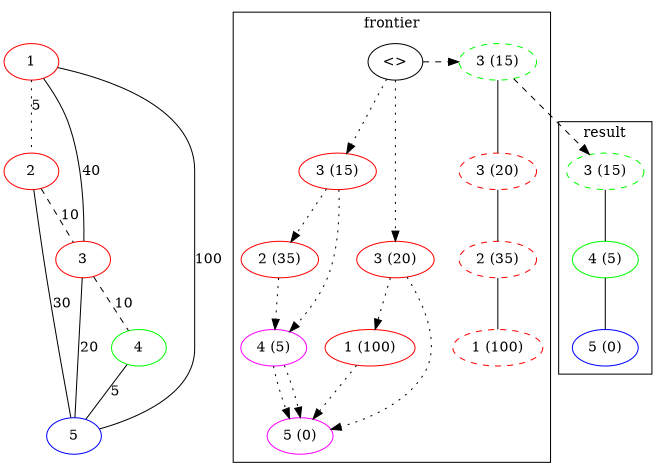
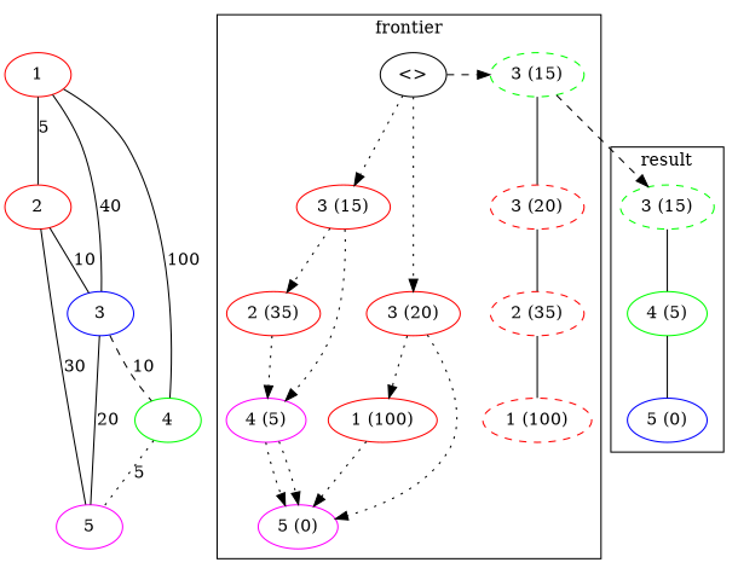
  graph {
    node [color=red]
    n1 [label=1]
    n2 [label=2]
-   n3 [label=3]
-   n4 [color=blue label=5]
+   n3 [color=blue label=3]
+   n4 [color=magenta label=5]
    n5 [color=green label=4]
    n6 [color=green label="3 (15)" style=dashed]
    n7 [color=green label="3 (15)" style=dashed]
    n8 [label="1 (100)"]
    n9 [color=magenta label="5 (0)"]
    n10 [label="3 (15)"]
    n11 [label="2 (35)"]
    n12 [color=magenta label="4 (5)"]
    n13 [label="3 (20)"]
    n14 [label="<>" color=""]
    n15 [label="1 (100)" style=dashed]
    n16 [label="2 (35)" style=dashed]
    n17 [label="3 (20)" style=dashed]
    n18 [color=green label="4 (5)"]
    n19 [color=blue label="5 (0)"]
    subgraph sub_1 {
      n1
      n2
      n3
      n4
      n5
    }
    subgraph sub_2 {
      n6
      n7
    }
    subgraph cluster_3 {
      label=frontier
      subgraph sub_4 {
        label=frontier
        n8
        n9
        n10
        n11
        n12
        n13
        n14
      }
      subgraph sub_5 {
        label=frontier
        n6
        n14
        n15
        n16
        n17
      }
      subgraph sub_6 {
        label=frontier
        rank=same
        n6
        n14
      }
    }
    subgraph cluster_7 {
      label=result
      n7
      n18
      n19
    }
-   n1 -- n2 [label=5 weight=95 style=dotted]
+   n1 -- n2 [label=5 weight=95]
    n1 -- n3 [label=40 weight=60]
-   n1 -- n4 [label=100 weight=1]
-   n2 -- n3 [label=10 weight=90 style=dashed]
+   n1 -- n5 [label=100 weight=1]
+   n2 -- n3 [label=10 weight=90]
    n2 -- n4 [label=30 weight=70]
    n3 -- n4 [label=20 weight=80]
    n3 -- n5 [label=10 style=dashed weight=90]
-   n5 -- n4 [label=5 weight=95]
+   n5 -- n4 [label=5 weight=95 style=dotted]
    n6 -- n7 [dir=forward style=dashed]
    n6 -- n17
    n7 -- n18
    n8 -- n9 [dir=forward style=dotted]
    n10 -- n11 [dir=forward style=dotted]
    n10 -- n12 [dir=forward style=dotted]
    n11 -- n12 [dir=forward style=dotted]
    n12 -- n9 [dir=forward style=dotted]
    n12 -- n9 [dir=forward style=dotted]
    n13 -- n8 [dir=forward style=dotted]
    n13 -- n9 [dir=forward style=dotted]
    n14 -- n6 [dir=forward style=dashed]
    n14 -- n10 [dir=forward style=dotted]
    n14 -- n13 [dir=forward style=dotted]
    n16 -- n15
    n17 -- n16
    n18 -- n19
  }
